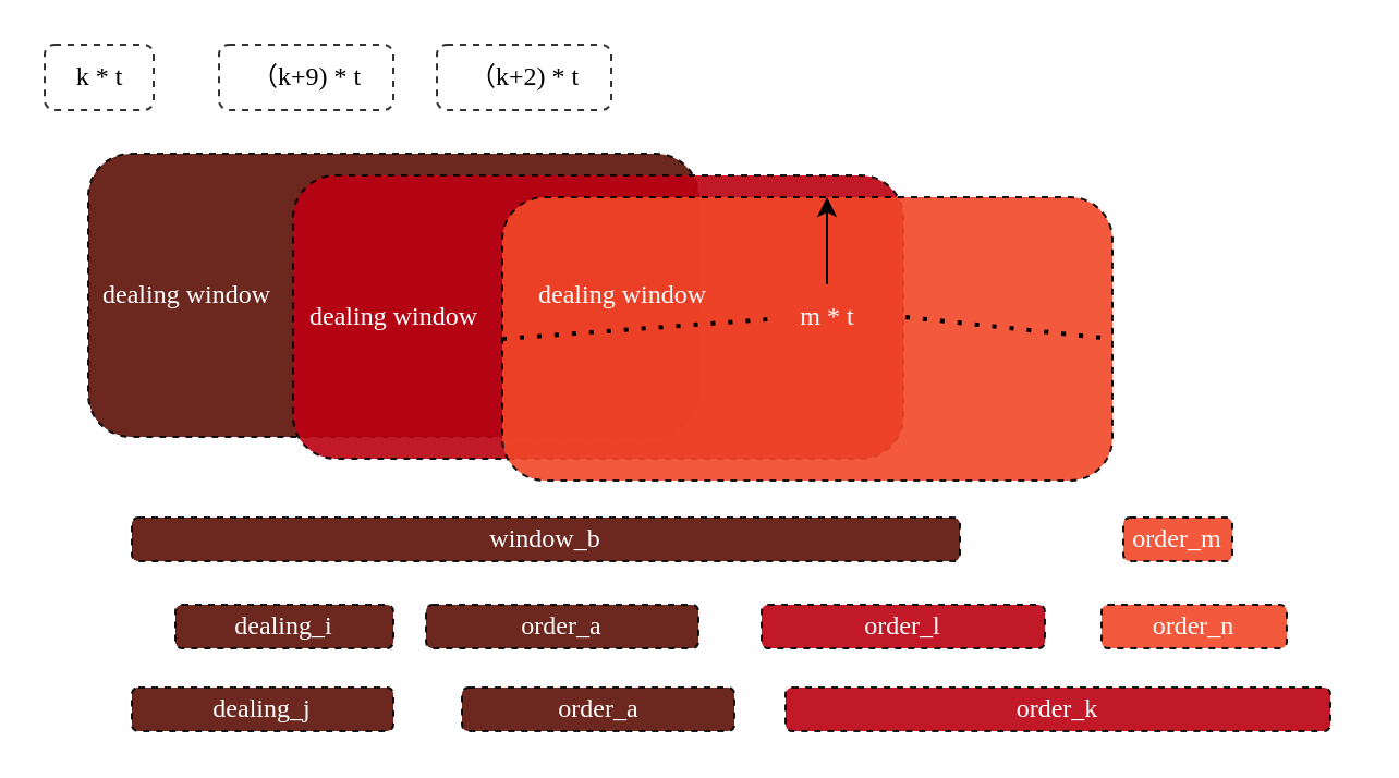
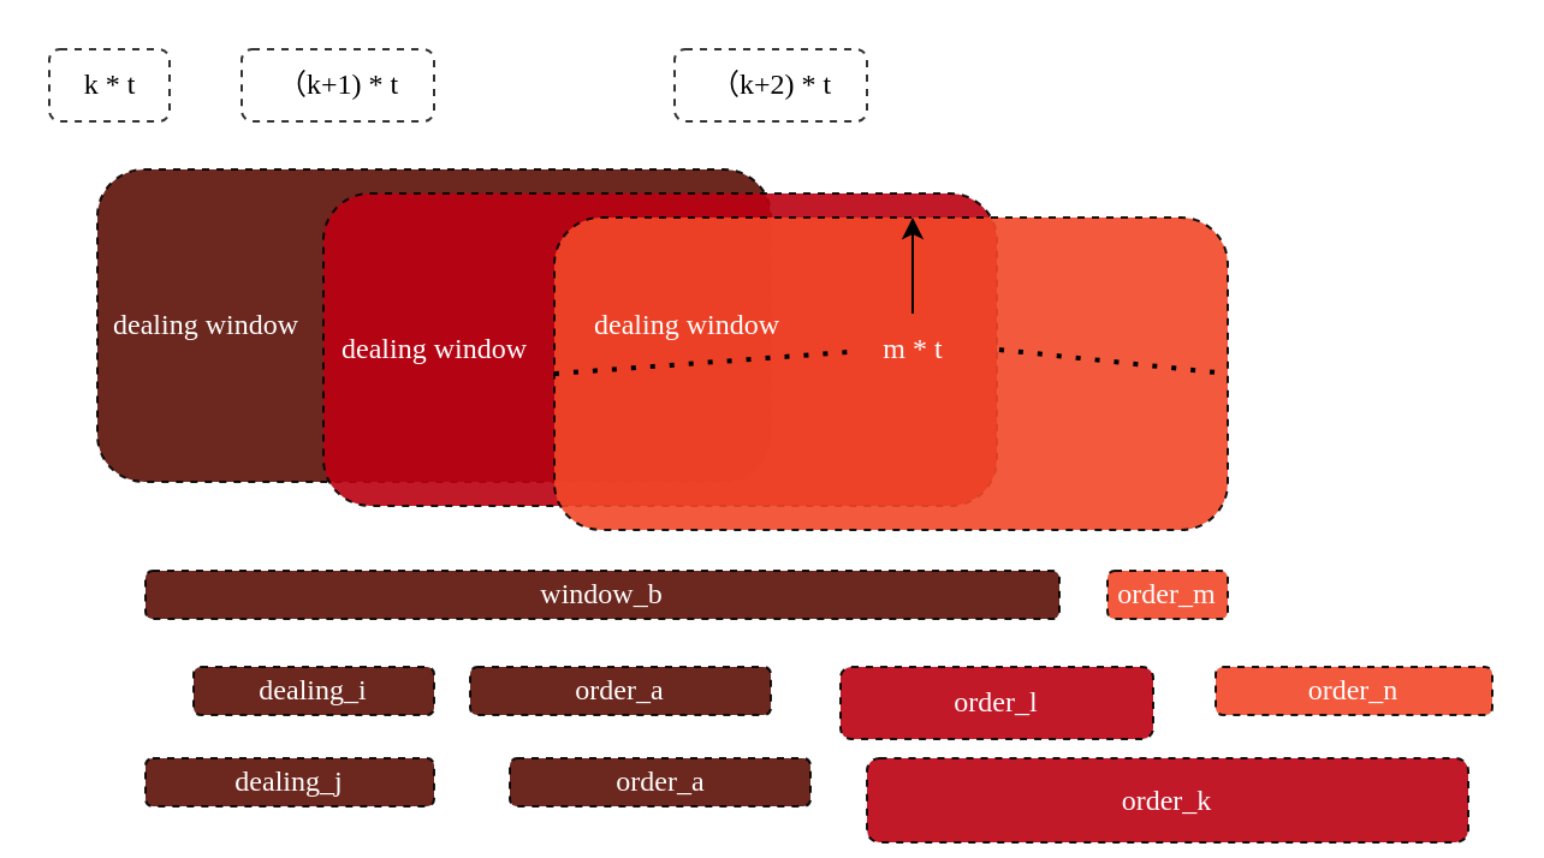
  <mxCell id="0" />
  <mxCell id="1" parent="0" />
  <mxCell id="2" value="" style="rounded=1;whiteSpace=wrap;html=1;fillColor=#5D1006;strokeColor=default;fontColor=#000000;fontFamily=Comic Sans MS;opacity=90;dashed=1;" parent="1" vertex="1"><mxGeometry x="40" y="70" width="280" height="130" as="geometry" /></mxCell>
  <mxCell id="3" value="" style="rounded=1;whiteSpace=wrap;html=1;fillColor=#Bc0112;fontColor=#ffffff;strokeColor=default;fontFamily=Comic Sans MS;opacity=90;dashed=1;" parent="1" vertex="1"><mxGeometry x="134" y="80" width="280" height="130" as="geometry" /></mxCell>
  <mxCell id="4" value="" style="rounded=1;whiteSpace=wrap;html=1;fillColor=#F24729;fontColor=#ffffff;strokeColor=default;fontFamily=Comic Sans MS;opacity=90;dashed=1;" parent="1" vertex="1"><mxGeometry x="230" y="90" width="280" height="130" as="geometry" /></mxCell>
  <mxCell id="5" value="k * t" style="text;html=1;align=center;verticalAlign=middle;resizable=0;points=[];autosize=1;strokeColor=default;fillColor=none;fontFamily=Comic Sans MS;rounded=1;opacity=80;dashed=1;" parent="1" vertex="1"><mxGeometry x="20" y="20" width="50" height="30" as="geometry" /></mxCell>
  <mxCell id="6" style="edgeStyle=orthogonalEdgeStyle;rounded=0;orthogonalLoop=1;jettySize=auto;html=1;labelBackgroundColor=none;fontColor=#FFFFFF;" edge="1" parent="1" source="7" target="4"><mxGeometry relative="1" as="geometry"><Array as="points"><mxPoint x="370" y="120" /><mxPoint x="415" y="120" /><mxPoint x="415" y="190" /></Array></mxGeometry></mxCell>
  <mxCell id="7" value="m * t" style="text;html=1;align=center;verticalAlign=middle;resizable=0;points=[];autosize=1;strokeColor=none;fillColor=none;fontFamily=Comic Sans MS;rounded=1;opacity=80;dashed=1;labelBackgroundColor=none;fontColor=#FFFFFF;" parent="1" vertex="1"><mxGeometry x="354" y="130" width="50" height="30" as="geometry" /></mxCell>
- <mxCell id="8" value="（k+9) * t" style="text;html=1;align=center;verticalAlign=middle;resizable=0;points=[];autosize=1;strokeColor=default;fillColor=none;fontFamily=Comic Sans MS;rounded=1;opacity=80;dashed=1;" parent="1" vertex="1"><mxGeometry x="100" y="20" width="80" height="30" as="geometry" /></mxCell>
+ <mxCell id="8" value="（k+1) * t" style="text;html=1;align=center;verticalAlign=middle;resizable=0;points=[];autosize=1;strokeColor=default;fillColor=none;fontFamily=Comic Sans MS;rounded=1;opacity=80;dashed=1;" parent="1" vertex="1"><mxGeometry x="100" y="20" width="80" height="30" as="geometry" /></mxCell>
  <mxCell id="9" value="&lt;font color=&quot;#ffffff&quot;&gt;dealing_j&lt;/font&gt;" style="rounded=1;whiteSpace=wrap;html=1;fillColor=#5D1006;strokeColor=default;fontColor=#000000;fontFamily=Comic Sans MS;opacity=90;dashed=1;" parent="1" vertex="1"><mxGeometry x="60" y="315" width="120" height="20" as="geometry" /></mxCell>
  <mxCell id="10" value="&lt;font color=&quot;#ffffff&quot;&gt;dealing_i&lt;/font&gt;" style="rounded=1;whiteSpace=wrap;html=1;fillColor=#5D1006;strokeColor=default;fontColor=#000000;fontFamily=Comic Sans MS;opacity=90;dashed=1;" parent="1" vertex="1"><mxGeometry x="80" y="277" width="100" height="20" as="geometry" /></mxCell>
- <mxCell id="11" value="order_l" style="rounded=1;whiteSpace=wrap;html=1;fillColor=#BC0112;strokeColor=default;fontColor=#ffffff;fontFamily=Comic Sans MS;opacity=90;dashed=1;" parent="1" vertex="1"><mxGeometry x="349" y="277" width="130" height="20" as="geometry" /></mxCell>
- <mxCell id="12" value="order_k" style="rounded=1;whiteSpace=wrap;html=1;fillColor=#BC0112;strokeColor=default;fontColor=#ffffff;fontFamily=Comic Sans MS;opacity=90;dashed=1;" parent="1" vertex="1"><mxGeometry x="360" y="315" width="250" height="20" as="geometry" /></mxCell>
- <mxCell id="13" value="order_m" style="rounded=1;whiteSpace=wrap;html=1;fillColor=#F24729;strokeColor=default;fontColor=#ffffff;fontFamily=Comic Sans MS;opacity=90;dashed=1;" parent="1" vertex="1"><mxGeometry x="515" y="237" width="50" height="20" as="geometry" /></mxCell>
+ <mxCell id="11" value="order_l" style="rounded=1;whiteSpace=wrap;html=1;fillColor=#BC0112;strokeColor=default;fontColor=#ffffff;fontFamily=Comic Sans MS;opacity=90;dashed=1;" parent="1" vertex="1"><mxGeometry x="349" y="277" width="130" height="30" as="geometry" /></mxCell>
+ <mxCell id="12" value="order_k" style="rounded=1;whiteSpace=wrap;html=1;fillColor=#BC0112;strokeColor=default;fontColor=#ffffff;fontFamily=Comic Sans MS;opacity=90;dashed=1;" parent="1" vertex="1"><mxGeometry x="360" y="315" width="250" height="35" as="geometry" /></mxCell>
+ <mxCell id="13" value="order_m" style="rounded=1;whiteSpace=wrap;html=1;fillColor=#F24729;strokeColor=default;fontColor=#ffffff;fontFamily=Comic Sans MS;opacity=90;dashed=1;" parent="1" vertex="1"><mxGeometry x="460" y="237" width="50" height="20" as="geometry" /></mxCell>
  <mxCell id="14" value="order_a" style="rounded=1;whiteSpace=wrap;html=1;fillColor=#5D1006;strokeColor=default;fontColor=#ffffff;fontFamily=Comic Sans MS;opacity=90;dashed=1;" parent="1" vertex="1"><mxGeometry x="211.5" y="315" width="125" height="20" as="geometry" /></mxCell>
- <mxCell id="15" value="order_n" style="rounded=1;whiteSpace=wrap;html=1;fillColor=#F24729;strokeColor=default;fontColor=#ffffff;fontFamily=Comic Sans MS;opacity=90;dashed=1;" parent="1" vertex="1"><mxGeometry x="505" y="277" width="85" height="20" as="geometry" /></mxCell>
+ <mxCell id="15" value="order_n" style="rounded=1;whiteSpace=wrap;html=1;fillColor=#F24729;strokeColor=default;fontColor=#ffffff;fontFamily=Comic Sans MS;opacity=90;dashed=1;" parent="1" vertex="1"><mxGeometry x="505" y="277" width="115" height="20" as="geometry" /></mxCell>
  <mxCell id="16" value="&lt;font color=&quot;#ffffff&quot;&gt;window_b&lt;/font&gt;" style="rounded=1;whiteSpace=wrap;html=1;fillColor=#5D1006;strokeColor=default;fontColor=#000000;fontFamily=Comic Sans MS;opacity=90;dashed=1;" parent="1" vertex="1"><mxGeometry x="60" y="237" width="380" height="20" as="geometry" /></mxCell>
  <mxCell id="17" value="" style="endArrow=none;dashed=1;html=1;dashPattern=1 3;strokeWidth=2;rounded=0;entryX=1;entryY=0.5;entryDx=0;entryDy=0;exitX=1.22;exitY=0.5;exitDx=0;exitDy=0;exitPerimeter=0;labelBackgroundColor=none;fontColor=#FFFFFF;" edge="1" parent="1" source="7" target="4"><mxGeometry width="50" height="50" relative="1" as="geometry"><mxPoint x="440" y="150" as="sourcePoint" /><mxPoint x="440" y="180" as="targetPoint" /></mxGeometry></mxCell>
  <mxCell id="18" value="" style="endArrow=none;dashed=1;html=1;dashPattern=1 3;strokeWidth=2;rounded=0;exitX=0;exitY=0.5;exitDx=0;exitDy=0;entryX=-0.033;entryY=0.533;entryDx=0;entryDy=0;entryPerimeter=0;labelBackgroundColor=none;fontColor=#FFFFFF;" edge="1" parent="1" source="4" target="7"><mxGeometry width="50" height="50" relative="1" as="geometry"><mxPoint x="420" y="165" as="sourcePoint" /><mxPoint x="340" y="150" as="targetPoint" /></mxGeometry></mxCell>
- <mxCell id="19" value="（k+2) * t" style="text;html=1;align=center;verticalAlign=middle;resizable=0;points=[];autosize=1;strokeColor=default;fillColor=none;fontFamily=Comic Sans MS;rounded=1;opacity=80;dashed=1;" vertex="1" parent="1"><mxGeometry x="200" y="20" width="80" height="30" as="geometry" /></mxCell>
+ <mxCell id="19" value="（k+2) * t" style="text;html=1;align=center;verticalAlign=middle;resizable=0;points=[];autosize=1;strokeColor=default;fillColor=none;fontFamily=Comic Sans MS;rounded=1;opacity=80;dashed=1;" vertex="1" parent="1"><mxGeometry x="280" y="20" width="80" height="30" as="geometry" /></mxCell>
  <mxCell id="20" value="dealing window" style="text;html=1;align=center;verticalAlign=middle;resizable=0;points=[];autosize=1;strokeColor=none;fillColor=none;fontFamily=Comic Sans MS;rounded=1;opacity=80;dashed=1;labelBackgroundColor=none;fontColor=#FFFFFF;" vertex="1" parent="1"><mxGeometry x="30" y="120" width="110" height="30" as="geometry" /></mxCell>
  <mxCell id="21" value="dealing window" style="text;html=1;align=center;verticalAlign=middle;resizable=0;points=[];autosize=1;strokeColor=none;fillColor=none;fontFamily=Comic Sans MS;rounded=1;opacity=80;dashed=1;labelBackgroundColor=none;fontColor=#FFFFFF;" vertex="1" parent="1"><mxGeometry x="125" y="130" width="110" height="30" as="geometry" /></mxCell>
  <mxCell id="22" value="dealing window" style="text;html=1;align=center;verticalAlign=middle;resizable=0;points=[];autosize=1;strokeColor=none;fillColor=none;fontFamily=Comic Sans MS;rounded=1;opacity=80;dashed=1;labelBackgroundColor=none;fontColor=#FFFFFF;" vertex="1" parent="1"><mxGeometry x="230" y="120" width="110" height="30" as="geometry" /></mxCell>
  <mxCell id="23" value="order_a" style="rounded=1;whiteSpace=wrap;html=1;fillColor=#5D1006;strokeColor=default;fontColor=#ffffff;fontFamily=Comic Sans MS;opacity=90;dashed=1;" vertex="1" parent="1"><mxGeometry x="195" y="277" width="125" height="20" as="geometry" /></mxCell>
